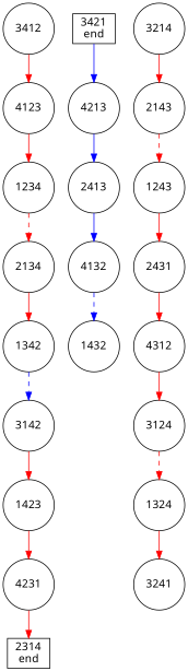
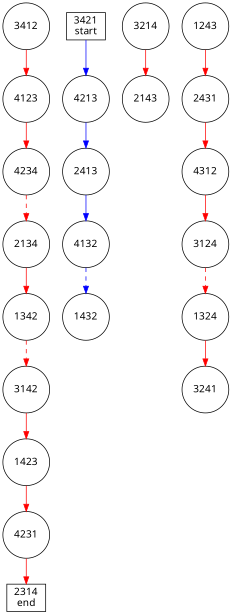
  digraph {
    fontname="Noto Sans"
    node [fontname="Noto Sans" shape=circle]
    edge [color=red fontname="Noto Sans" style=solid]
    n1 [label=3412]
    n2 [label=4123]
    n3 [label=2413]
    n4 [label=4132]
    n5 [label=1432]
    n6 [label=3214]
    n7 [label=2143]
    n8 [label=1342]
    n9 [label=3142]
    n10 [label=1423]
    n11 [label=4231]
    n12 [label="2314\nend" shape=rectangle]
    n13 [label=1243]
    n14 [label=2431]
-   n15 [label=1234]
+   n15 [label=4234]
    n16 [label=2134]
    n17 [label=1324]
    n18 [label=3241]
    n19 [label=4312]
    n20 [label=3124]
-   n21 [label="3421\nend" shape=rectangle]
+   n21 [label="3421\nstart" shape=rectangle]
    n22 [label=4213]
    n1 -> n2
    n2 -> n15
    n3 -> n4 [color=blue]
    n4 -> n5 [color=blue style=dashed]
    n6 -> n7
-   n7 -> n13 [style=dashed]
-   n8 -> n9 [color=blue style=dashed]
+   n8 -> n9 [style=dashed]
    n9 -> n10
    n10 -> n11
    n11 -> n12
    n13 -> n14
    n14 -> n19
    n15 -> n16 [style=dashed]
    n16 -> n8
    n17 -> n18
    n19 -> n20
    n20 -> n17 [style=dashed]
    n21 -> n22 [color=blue]
    n22 -> n3 [color=blue]
  }
